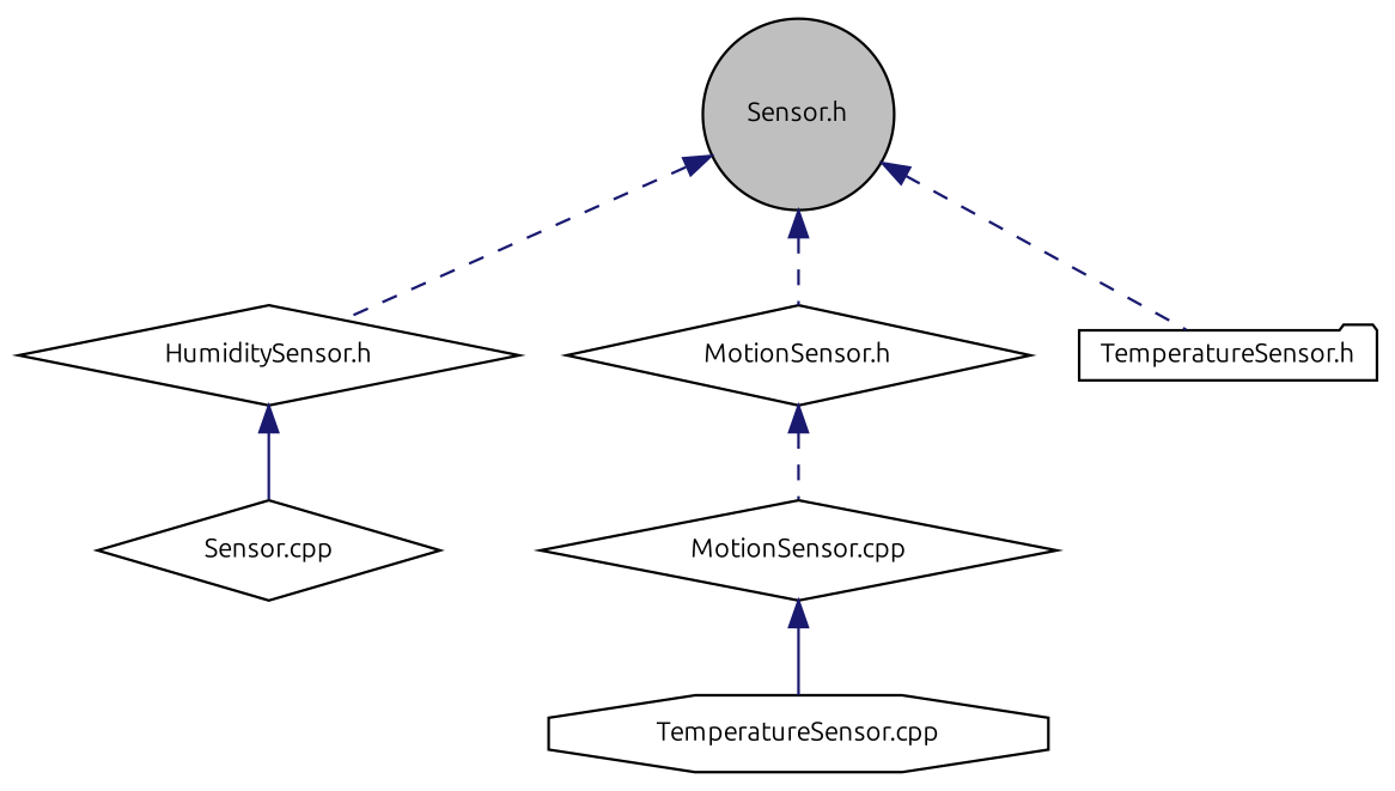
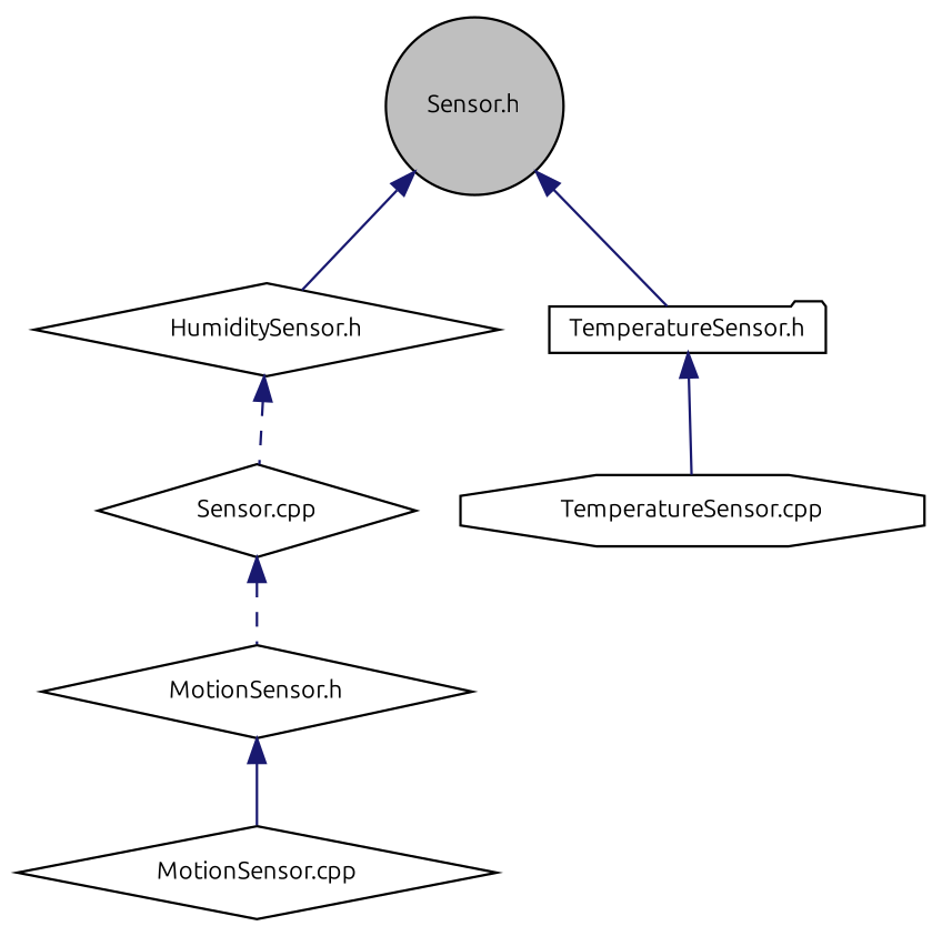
  digraph {
    fontname=Ubuntu
    node [color=black fillcolor=white fontname=Ubuntu fontsize=10 shape=diamond style=filled]
    edge [color=midnightblue dir=back fontname=Ubuntu fontsize=10 labelfontname=Helvetica labelfontsize=10 style=solid]
    n1 [fillcolor=grey75 fontcolor=black height=0.2 label="Sensor.h" shape=circle width=0.4]
    n2 [height=0.2 label="HumiditySensor.h" width=0.4]
    n3 [height=0.2 label="MotionSensor.h" width=0.4]
    n4 [height=0.2 label="TemperatureSensor.h" shape=folder width=0.4]
    n5 [height=0.2 label="Sensor.cpp" width=0.4]
    n6 [height=0.2 label="MotionSensor.cpp" width=0.4]
    n7 [height=0.2 label="TemperatureSensor.cpp" shape=octagon width=0.4]
-   n1 -> n2 [style=dashed]
-   n1 -> n3 [style=dashed]
-   n1 -> n4 [style=dashed]
-   n2 -> n5
-   n3 -> n6 [style=dashed]
-   n6 -> n7
+   n1 -> n2
+   n5 -> n3 [style=dashed]
+   n1 -> n4
+   n2 -> n5 [style=dashed]
+   n3 -> n6
+   n4 -> n7
  }
